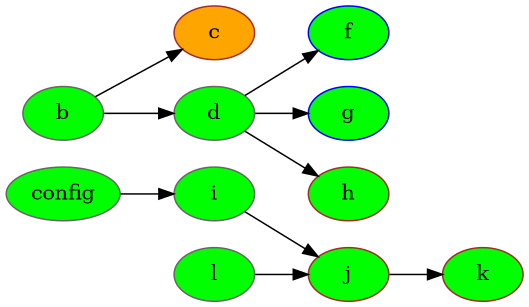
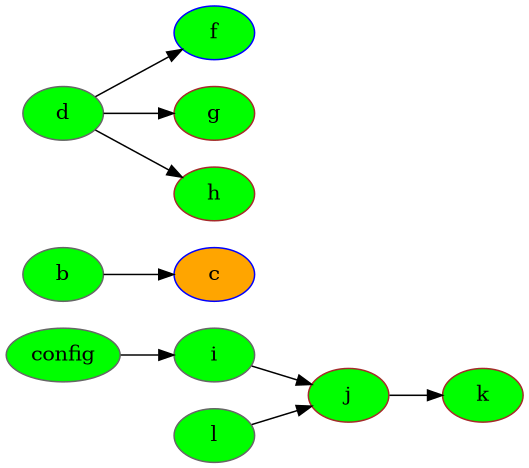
  digraph {
    rankdir=LR
    node [color=gray40 fillcolor=green style=filled]
    n1 [label=config]
    i
-   c [color=brown fillcolor=orange]
+   c [color=blue fillcolor=orange]
    b
    d
    j [color=brown]
    f [color=blue]
-   g [color=blue]
+   g [color=brown]
    h [color=brown]
    k [color=brown]
    l
    n1 -> i
    i -> j
    b -> c
-   b -> d
    d -> f
    d -> g
    d -> h
    j -> k
    l -> j
  }
